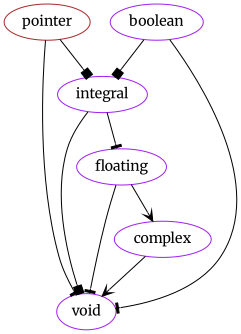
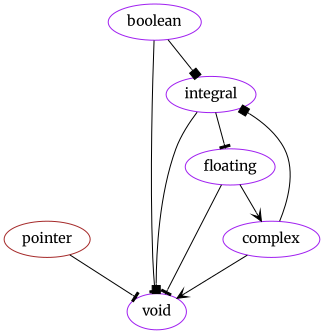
  digraph {
    fontname=Merriweather
    node [color=purple fontname=Merriweather]
    edge [arrowhead=tee fontname=Merriweather]
    pointer [color=brown]
    void
    integral
    floating
    complex
    boolean
    pointer -> void
-   pointer -> integral [arrowhead=box]
+   complex -> integral [arrowhead=box]
    integral -> void [arrowhead=box]
    integral -> floating
    floating -> void
    floating -> complex [arrowhead=vee]
    complex -> void [arrowhead=vee]
    boolean -> void
    boolean -> integral [arrowhead=box]
  }
